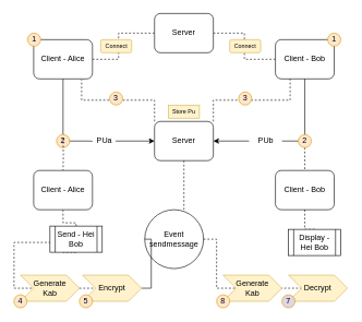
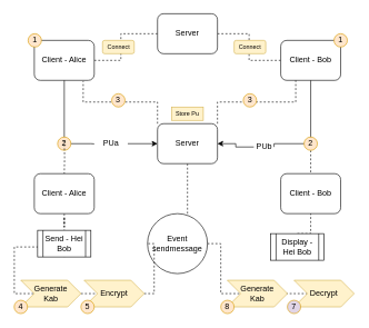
  <mxCell id="0" />
  <mxCell id="1" parent="0" />
  <mxCell id="2" style="edgeStyle=orthogonalEdgeStyle;rounded=0;orthogonalLoop=1;jettySize=auto;html=1;exitX=1;exitY=0.5;exitDx=0;exitDy=0;dashed=1;endArrow=none;endFill=0;entryX=0;entryY=0.5;entryDx=0;entryDy=0;" edge="1" parent="1" source="3" target="28"><mxGeometry relative="1" as="geometry"><mxPoint x="231" y="50" as="targetPoint" /><Array as="points"><mxPoint x="181" y="90" /><mxPoint x="181" y="50" /></Array></mxGeometry></mxCell>
  <mxCell id="3" value="Client - Alice" style="rounded=1;whiteSpace=wrap;html=1;fontSize=12;glass=0;strokeWidth=1;shadow=0;" vertex="1" parent="1"><mxGeometry x="51" y="60" width="90" height="60" as="geometry" /></mxCell>
  <mxCell id="4" style="edgeStyle=orthogonalEdgeStyle;rounded=0;orthogonalLoop=1;jettySize=auto;html=1;exitX=0;exitY=0.5;exitDx=0;exitDy=0;entryX=1;entryY=0.5;entryDx=0;entryDy=0;dashed=1;endArrow=none;endFill=0;" edge="1" parent="1" source="5" target="28"><mxGeometry relative="1" as="geometry" /></mxCell>
  <mxCell id="5" value="Client - Bob" style="rounded=1;whiteSpace=wrap;html=1;fontSize=12;glass=0;strokeWidth=1;shadow=0;" vertex="1" parent="1"><mxGeometry x="421" y="60" width="90" height="60" as="geometry" /></mxCell>
  <mxCell id="6" value="" style="edgeStyle=orthogonalEdgeStyle;rounded=0;orthogonalLoop=1;jettySize=auto;html=1;dashed=1;endArrow=none;endFill=0;" edge="1" parent="1" source="9" target="23"><mxGeometry relative="1" as="geometry"><Array as="points"><mxPoint x="281" y="410" /><mxPoint x="281" y="410" /></Array></mxGeometry></mxCell>
  <mxCell id="7" style="edgeStyle=orthogonalEdgeStyle;rounded=0;orthogonalLoop=1;jettySize=auto;html=1;exitX=1;exitY=0;exitDx=0;exitDy=0;entryX=0.25;entryY=1;entryDx=0;entryDy=0;dashed=1;fontSize=9;endArrow=none;endFill=0;" edge="1" parent="1" source="9" target="5"><mxGeometry relative="1" as="geometry" /></mxCell>
  <mxCell id="8" style="edgeStyle=orthogonalEdgeStyle;rounded=0;orthogonalLoop=1;jettySize=auto;html=1;exitX=0;exitY=0;exitDx=0;exitDy=0;entryX=0.816;entryY=1.016;entryDx=0;entryDy=0;entryPerimeter=0;dashed=1;fontSize=9;endArrow=none;endFill=0;" edge="1" parent="1" source="9" target="3"><mxGeometry relative="1" as="geometry" /></mxCell>
  <mxCell id="9" value="Server" style="rounded=1;whiteSpace=wrap;html=1;fontSize=12;glass=0;strokeWidth=1;shadow=0;" vertex="1" parent="1"><mxGeometry x="236" y="185" width="90" height="60" as="geometry" /></mxCell>
  <mxCell id="10" style="edgeStyle=orthogonalEdgeStyle;rounded=0;orthogonalLoop=1;jettySize=auto;html=1;entryX=1;entryY=0.5;entryDx=0;entryDy=0;" edge="1" parent="1" source="11" target="9"><mxGeometry relative="1" as="geometry" /></mxCell>
- <mxCell id="11" value="PUb" style="text;html=1;align=center;verticalAlign=middle;resizable=0;points=[];autosize=1;fillColor=default;" vertex="1" parent="1"><mxGeometry x="381" y="200" width="50" height="30" as="geometry" /></mxCell>
+ <mxCell id="11" value="PUb" style="text;html=1;align=center;verticalAlign=middle;resizable=0;points=[];autosize=1;fillColor=default;" vertex="1" parent="1"><mxGeometry x="381" y="200" width="30" height="40" as="geometry" /></mxCell>
  <mxCell id="12" value="" style="edgeStyle=orthogonalEdgeStyle;rounded=0;orthogonalLoop=1;jettySize=auto;html=1;exitX=0.5;exitY=1;exitDx=0;exitDy=0;entryX=1;entryY=0.5;entryDx=0;entryDy=0;endArrow=none;" edge="1" parent="1" source="5" target="11"><mxGeometry relative="1" as="geometry"><mxPoint x="466" y="120" as="sourcePoint" /><mxPoint x="326" y="220" as="targetPoint" /><Array as="points"><mxPoint x="466" y="215" /></Array></mxGeometry></mxCell>
  <mxCell id="13" style="edgeStyle=orthogonalEdgeStyle;rounded=0;orthogonalLoop=1;jettySize=auto;html=1;exitX=0.5;exitY=1;exitDx=0;exitDy=0;entryX=0.5;entryY=0;entryDx=0;entryDy=0;dashed=1;endArrow=none;endFill=0;" edge="1" parent="1" source="14" target="19"><mxGeometry relative="1" as="geometry" /></mxCell>
  <mxCell id="14" value="2" style="ellipse;whiteSpace=wrap;html=1;aspect=fixed;fillColor=#ffe6cc;strokeColor=#d79b00;" vertex="1" parent="1"><mxGeometry x="456" y="205" width="20" height="20" as="geometry" /></mxCell>
  <mxCell id="15" style="edgeStyle=orthogonalEdgeStyle;rounded=0;orthogonalLoop=1;jettySize=auto;html=1;entryX=0;entryY=0.5;entryDx=0;entryDy=0;" edge="1" parent="1" source="16" target="9"><mxGeometry relative="1" as="geometry" /></mxCell>
- <mxCell id="16" value="PUa" style="text;html=1;align=center;verticalAlign=middle;resizable=0;points=[];autosize=1;fillColor=default;" vertex="1" parent="1"><mxGeometry x="141" y="200" width="35" height="30" as="geometry" /></mxCell>
+ <mxCell id="16" value="PUa" style="text;html=1;align=center;verticalAlign=middle;resizable=0;points=[];autosize=1;fillColor=default;" vertex="1" parent="1"><mxGeometry x="141" y="200" width="50" height="30" as="geometry" /></mxCell>
  <mxCell id="17" value="" style="edgeStyle=orthogonalEdgeStyle;rounded=0;orthogonalLoop=1;jettySize=auto;html=1;exitX=0.5;exitY=1;exitDx=0;exitDy=0;entryX=0;entryY=0.511;entryDx=0;entryDy=0;endArrow=none;entryPerimeter=0;" edge="1" parent="1" target="16" source="3"><mxGeometry relative="1" as="geometry"><mxPoint x="221" y="200" as="sourcePoint" /><mxPoint x="81" y="300" as="targetPoint" /><Array as="points"><mxPoint x="96" y="215" /><mxPoint x="136" y="215" /></Array></mxGeometry></mxCell>
  <mxCell id="18" value="2" style="ellipse;whiteSpace=wrap;html=1;aspect=fixed;fillColor=#ffe6cc;strokeColor=#d79b00;" vertex="1" parent="1"><mxGeometry x="86" y="205" width="20" height="20" as="geometry" /></mxCell>
  <mxCell id="19" value="Client - Bob" style="rounded=1;whiteSpace=wrap;html=1;fontSize=12;glass=0;strokeWidth=1;shadow=0;" vertex="1" parent="1"><mxGeometry x="421" y="260" width="90" height="60" as="geometry" /></mxCell>
  <mxCell id="20" style="edgeStyle=orthogonalEdgeStyle;rounded=0;orthogonalLoop=1;jettySize=auto;html=1;exitX=0.5;exitY=1;exitDx=0;exitDy=0;entryX=0.5;entryY=0;entryDx=0;entryDy=0;dashed=1;endArrow=none;endFill=0;" edge="1" parent="1" target="22"><mxGeometry relative="1" as="geometry"><mxPoint x="96" y="210" as="sourcePoint" /></mxGeometry></mxCell>
  <mxCell id="21" value="" style="edgeStyle=orthogonalEdgeStyle;rounded=0;orthogonalLoop=1;jettySize=auto;html=1;dashed=1;endArrow=none;endFill=0;exitX=0.5;exitY=1;exitDx=0;exitDy=0;" edge="1" parent="1" source="22" target="25"><mxGeometry relative="1" as="geometry"><mxPoint x="27" y="289.966" as="sourcePoint" /><mxPoint x="72" y="410" as="targetPoint" /></mxGeometry></mxCell>
  <mxCell id="22" value="Client - Alice" style="rounded=1;whiteSpace=wrap;html=1;fontSize=12;glass=0;strokeWidth=1;shadow=0;" vertex="1" parent="1"><mxGeometry x="51" y="260" width="90" height="60" as="geometry" /></mxCell>
  <mxCell id="23" value="Event sendmessage" style="ellipse;whiteSpace=wrap;html=1;rounded=1;glass=0;strokeWidth=1;shadow=0;" vertex="1" parent="1"><mxGeometry x="221" y="320" width="90" height="90" as="geometry" /></mxCell>
  <mxCell id="24" style="edgeStyle=orthogonalEdgeStyle;rounded=0;orthogonalLoop=1;jettySize=auto;html=1;exitX=0.5;exitY=1;exitDx=0;exitDy=0;entryX=0;entryY=0.5;entryDx=0;entryDy=0;dashed=1;endArrow=none;endFill=0;" edge="1" parent="1" source="25" target="27"><mxGeometry relative="1" as="geometry"><mxPoint x="9.79" y="360" as="sourcePoint" /><Array as="points"><mxPoint x="96" y="370" /><mxPoint x="21" y="370" /><mxPoint x="21" y="440" /></Array></mxGeometry></mxCell>
- <mxCell id="25" value="Send - Hei Bob" style="shape=process;whiteSpace=wrap;html=1;backgroundOutline=1;fillColor=default;" vertex="1" parent="1"><mxGeometry x="76" y="345" width="80" height="40" as="geometry" /></mxCell>
+ <mxCell id="25" value="Send - Hei Bob" style="shape=process;whiteSpace=wrap;html=1;backgroundOutline=1;fillColor=default;" vertex="1" parent="1"><mxGeometry x="56" y="345" width="80" height="40" as="geometry" /></mxCell>
  <mxCell id="26" style="edgeStyle=orthogonalEdgeStyle;rounded=0;orthogonalLoop=1;jettySize=auto;html=1;exitX=1;exitY=0.5;exitDx=0;exitDy=0;entryX=0;entryY=0.5;entryDx=0;entryDy=0;dashed=1;fontSize=9;endArrow=none;endFill=0;" edge="1" parent="1" source="27" target="37"><mxGeometry relative="1" as="geometry" /></mxCell>
  <mxCell id="27" value="Generate &lt;br&gt;Kab" style="shape=step;perimeter=stepPerimeter;whiteSpace=wrap;html=1;fixedSize=1;fillColor=#fff2cc;strokeColor=#d6b656;" vertex="1" parent="1"><mxGeometry x="30.78" y="420" width="90.22" height="40" as="geometry" /></mxCell>
  <mxCell id="28" value="Server" style="rounded=1;whiteSpace=wrap;html=1;fontSize=12;glass=0;strokeWidth=1;shadow=0;" vertex="1" parent="1"><mxGeometry x="236" y="20" width="90" height="60" as="geometry" /></mxCell>
  <mxCell id="29" value="&lt;font style=&quot;font-size: 9px;&quot;&gt;Connect&lt;/font&gt;" style="rounded=1;whiteSpace=wrap;html=1;fontSize=12;glass=0;strokeWidth=1;shadow=0;fillColor=#fff2cc;strokeColor=#d6b656;" vertex="1" parent="1"><mxGeometry x="153.5" y="60" width="47.5" height="20" as="geometry" /></mxCell>
  <mxCell id="30" value="&lt;font style=&quot;font-size: 9px;&quot;&gt;Connect&lt;/font&gt;" style="rounded=1;whiteSpace=wrap;html=1;fontSize=12;glass=0;strokeWidth=1;shadow=0;fillColor=#fff2cc;strokeColor=#d6b656;" vertex="1" parent="1"><mxGeometry x="351" y="60" width="47.5" height="20" as="geometry" /></mxCell>
  <mxCell id="31" value="1" style="ellipse;whiteSpace=wrap;html=1;aspect=fixed;fillColor=#ffe6cc;strokeColor=#d79b00;" vertex="1" parent="1"><mxGeometry x="41.72" y="50" width="20" height="20" as="geometry" /></mxCell>
  <mxCell id="32" value="1" style="ellipse;whiteSpace=wrap;html=1;aspect=fixed;fillColor=#ffe6cc;strokeColor=#d79b00;" vertex="1" parent="1"><mxGeometry x="501" y="50" width="20" height="20" as="geometry" /></mxCell>
  <mxCell id="33" value="&lt;font style=&quot;font-size: 9px;&quot;&gt;Store Pu&lt;/font&gt;" style="whiteSpace=wrap;html=1;fontSize=12;glass=0;strokeWidth=1;shadow=0;fillColor=#fff2cc;strokeColor=#d6b656;rounded=0;" vertex="1" parent="1"><mxGeometry x="257.25" y="160" width="47.5" height="20" as="geometry" /></mxCell>
  <mxCell id="34" value="3" style="ellipse;whiteSpace=wrap;html=1;aspect=fixed;fillColor=#ffe6cc;strokeColor=#d79b00;" vertex="1" parent="1"><mxGeometry x="364.75" y="140" width="20" height="20" as="geometry" /></mxCell>
  <mxCell id="35" value="3" style="ellipse;whiteSpace=wrap;html=1;aspect=fixed;fillColor=#ffe6cc;strokeColor=#d79b00;" vertex="1" parent="1"><mxGeometry x="167.25" y="140" width="20" height="20" as="geometry" /></mxCell>
- <mxCell id="36" style="edgeStyle=orthogonalEdgeStyle;rounded=0;orthogonalLoop=1;jettySize=auto;html=1;exitX=1;exitY=0.5;exitDx=0;exitDy=0;entryX=0;entryY=0.5;entryDx=0;entryDy=0;dashed=0;fontSize=9;endArrow=none;endFill=0;" edge="1" parent="1" source="37" target="23"><mxGeometry relative="1" as="geometry"><mxPoint x="230.79" y="355" as="targetPoint" /><Array as="points"><mxPoint x="231" y="440" /><mxPoint x="231" y="365" /></Array></mxGeometry></mxCell>
+ <mxCell id="36" style="edgeStyle=orthogonalEdgeStyle;rounded=0;orthogonalLoop=1;jettySize=auto;html=1;exitX=1;exitY=0.5;exitDx=0;exitDy=0;entryX=0;entryY=0.5;entryDx=0;entryDy=0;dashed=1;fontSize=9;endArrow=none;endFill=0;" edge="1" parent="1" source="37" target="23"><mxGeometry relative="1" as="geometry"><mxPoint x="230.79" y="355" as="targetPoint" /><Array as="points"><mxPoint x="231" y="440" /><mxPoint x="231" y="365" /></Array></mxGeometry></mxCell>
  <mxCell id="37" value="Encrypt" style="shape=step;perimeter=stepPerimeter;whiteSpace=wrap;html=1;fixedSize=1;fillColor=#fff2cc;strokeColor=#d6b656;" vertex="1" parent="1"><mxGeometry x="125.79" y="420" width="90.22" height="40" as="geometry" /></mxCell>
  <mxCell id="38" style="edgeStyle=orthogonalEdgeStyle;rounded=0;orthogonalLoop=1;jettySize=auto;html=1;exitX=1;exitY=0.5;exitDx=0;exitDy=0;entryX=0;entryY=0.5;entryDx=0;entryDy=0;dashed=1;endArrow=none;endFill=0;" edge="1" parent="1" target="40" source="23"><mxGeometry relative="1" as="geometry"><mxPoint x="331" y="370" as="sourcePoint" /><Array as="points"><mxPoint x="331" y="365" /><mxPoint x="331" y="440" /></Array></mxGeometry></mxCell>
  <mxCell id="39" style="edgeStyle=orthogonalEdgeStyle;rounded=0;orthogonalLoop=1;jettySize=auto;html=1;exitX=1;exitY=0.5;exitDx=0;exitDy=0;entryX=0;entryY=0.5;entryDx=0;entryDy=0;dashed=1;fontSize=9;endArrow=none;endFill=0;" edge="1" parent="1" target="41"><mxGeometry relative="1" as="geometry"><mxPoint x="428.5" y="440" as="sourcePoint" /></mxGeometry></mxCell>
  <mxCell id="40" value="Generate &lt;br&gt;Kab" style="shape=step;perimeter=stepPerimeter;whiteSpace=wrap;html=1;fixedSize=1;fillColor=#fff2cc;strokeColor=#d6b656;" vertex="1" parent="1"><mxGeometry x="340.78" y="420" width="90.22" height="40" as="geometry" /></mxCell>
  <mxCell id="41" value="Decrypt" style="shape=step;perimeter=stepPerimeter;whiteSpace=wrap;html=1;fixedSize=1;fillColor=#fff2cc;strokeColor=#d6b656;" vertex="1" parent="1"><mxGeometry x="441" y="420" width="90.22" height="40" as="geometry" /></mxCell>
  <mxCell id="42" style="edgeStyle=orthogonalEdgeStyle;rounded=0;orthogonalLoop=1;jettySize=auto;html=1;exitX=0.5;exitY=0;exitDx=0;exitDy=0;entryX=0.5;entryY=1;entryDx=0;entryDy=0;dashed=1;fontSize=9;endArrow=none;endFill=0;" edge="1" parent="1" source="43" target="19"><mxGeometry relative="1" as="geometry" /></mxCell>
- <mxCell id="43" value="Display -&lt;br&gt;Hei Bob" style="shape=process;whiteSpace=wrap;html=1;backgroundOutline=1;fillColor=default;" vertex="1" parent="1"><mxGeometry x="441" y="350" width="80" height="40" as="geometry" /></mxCell>
+ <mxCell id="43" value="Display -&lt;br&gt;Hei Bob" style="shape=process;whiteSpace=wrap;html=1;backgroundOutline=1;fillColor=default;" vertex="1" parent="1"><mxGeometry x="406" y="350" width="80" height="40" as="geometry" /></mxCell>
  <mxCell id="44" value="4" style="ellipse;whiteSpace=wrap;html=1;aspect=fixed;fillColor=#ffe6cc;strokeColor=#d79b00;" vertex="1" parent="1"><mxGeometry x="20.78" y="450" width="20" height="20" as="geometry" /></mxCell>
  <mxCell id="45" value="5" style="ellipse;whiteSpace=wrap;html=1;aspect=fixed;fillColor=#ffe6cc;strokeColor=#d79b00;" vertex="1" parent="1"><mxGeometry x="121" y="450" width="20" height="20" as="geometry" /></mxCell>
  <mxCell id="46" value="8" style="ellipse;whiteSpace=wrap;html=1;aspect=fixed;fillColor=#ffe6cc;strokeColor=#d79b00;" vertex="1" parent="1"><mxGeometry x="331" y="450" width="20" height="20" as="geometry" /></mxCell>
  <mxCell id="47" value="7" style="ellipse;whiteSpace=wrap;html=1;aspect=fixed;fillColor=#e1d5e7;strokeColor=#d79b00;" vertex="1" parent="1"><mxGeometry x="431" y="450" width="20" height="20" as="geometry" /></mxCell>
